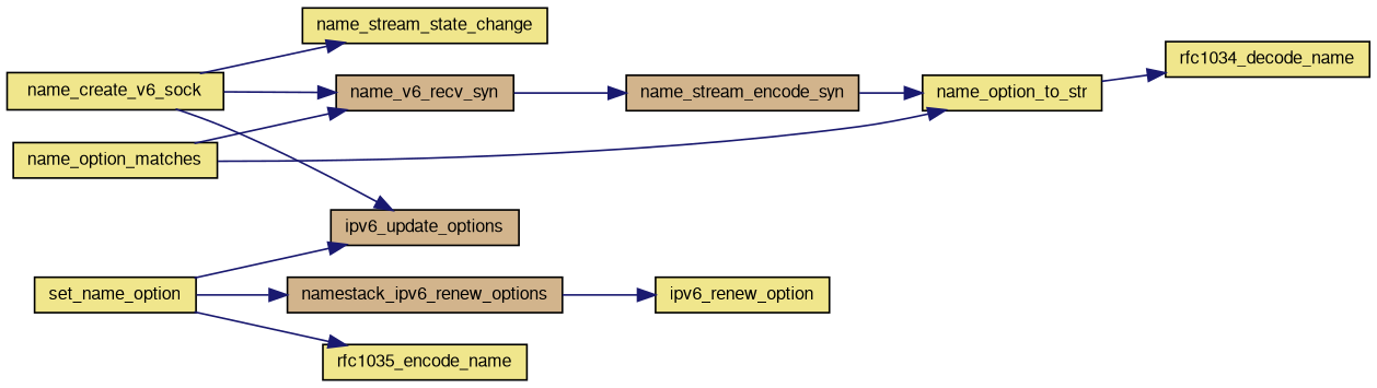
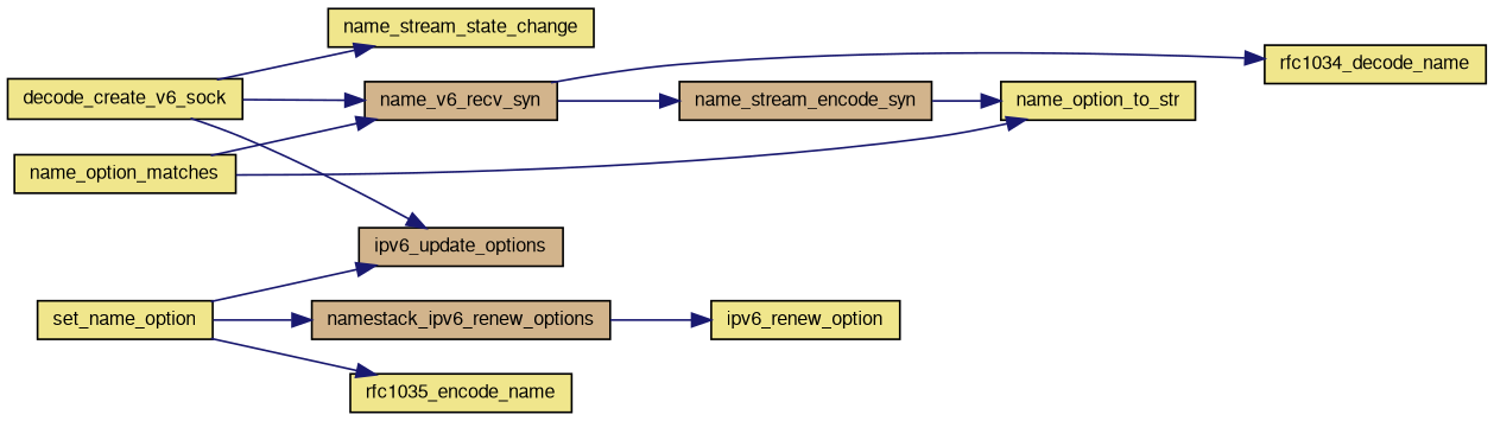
  digraph {
    rankdir=LR
    node [color=black fillcolor=khaki fontname=FreeSans fontsize=10 shape=record style=filled]
    edge [color=midnightblue fontname=FreeSans fontsize=10 labelfontname=FreeSans labelfontsize=10 style=solid]
-   n1 [fontcolor=black height=0.2 label=name_create_v6_sock width=0.4]
+   n1 [fontcolor=black height=0.2 label=decode_create_v6_sock width=0.4]
    n2 [height=0.2 label=name_stream_state_change width=0.4]
    n3 [fillcolor=tan height=0.2 label=name_v6_recv_syn width=0.4]
    n4 [fillcolor=tan height=0.2 label=ipv6_update_options width=0.4]
    n5 [fillcolor=tan height=0.2 label=name_stream_encode_syn width=0.4]
    n6 [height=0.2 label=set_name_option width=0.4]
    n7 [fillcolor=tan height=0.2 label=namestack_ipv6_renew_options width=0.4]
    n8 [height=0.2 label=rfc1035_encode_name width=0.4]
    n9 [height=0.2 label=name_option_matches width=0.4]
    n10 [height=0.2 label=name_option_to_str width=0.4]
    n11 [height=0.2 label=rfc1034_decode_name width=0.4]
    n12 [height=0.2 label=ipv6_renew_option width=0.4]
    n1 -> n2
    n1 -> n3
    n1 -> n4
    n3 -> n5
    n5 -> n10
    n6 -> n4
    n6 -> n7
    n6 -> n8
    n7 -> n12
    n9 -> n3
    n9 -> n10
-   n10 -> n11
+   n3 -> n11
  }
